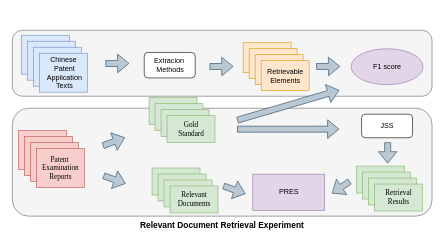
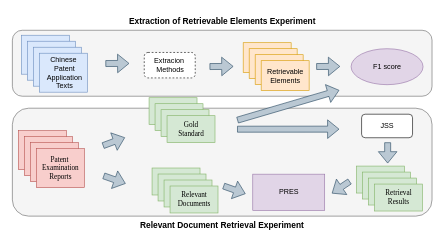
  <mxCell id="0" />
  <mxCell id="1" parent="0" />
  <mxCell id="2" value="" style="rounded=1;html=1;fillColor=#f5f5f5;fontColor=#333333;strokeColor=#666666;" parent="1" vertex="1"><mxGeometry x="20" y="50" width="700" height="110" as="geometry" /></mxCell>
  <mxCell id="3" value="" style="rounded=1;html=1;fillColor=#f5f5f5;fontColor=#333333;strokeColor=#666666;" parent="1" vertex="1"><mxGeometry x="20" y="180" width="700" height="180" as="geometry" /></mxCell>
+ <mxCell id="4" value="&lt;p style=&quot;language:en-US;margin-top:0pt;margin-bottom:0pt;margin-left:0in;&lt;br/&gt;text-align:left;direction:ltr;unicode-bidi:embed;mso-line-break-override:none;&lt;br/&gt;word-break:normal;punctuation-wrap:hanging&quot;&gt;&lt;span style=&quot;font-size: 14px;&quot;&gt;&lt;font face=&quot;Helvetica&quot; style=&quot;font-size: 14px;&quot;&gt;&lt;b style=&quot;&quot;&gt;Extraction of Retrievable Elements Experiment&lt;/b&gt;&lt;/font&gt;&lt;/span&gt;&lt;/p&gt;" style="text;html=1;align=center;verticalAlign=middle;rounded=0;" parent="1" vertex="1"><mxGeometry x="75" y="20" width="590" height="30" as="geometry" /></mxCell>
  <mxCell id="5" value="" style="rounded=0;html=1;fillColor=#dae8fc;strokeColor=#6c8ebf;" parent="1" vertex="1"><mxGeometry x="35" y="58.25" width="80" height="65" as="geometry" /></mxCell>
- <mxCell id="6" value="Extracion&amp;nbsp;&lt;div&gt;Methods&lt;/div&gt;" style="rounded=1;html=1;" parent="1" vertex="1"><mxGeometry x="240" y="87" width="85" height="42.5" as="geometry" /></mxCell>
+ <mxCell id="6" value="Extracion&amp;nbsp;&lt;div&gt;Methods&lt;/div&gt;" style="rounded=1;html=1;dashed=1;" parent="1" vertex="1"><mxGeometry x="240" y="87" width="85" height="42.5" as="geometry" /></mxCell>
  <mxCell id="7" value="" style="rounded=0;html=1;fillColor=#dae8fc;strokeColor=#6c8ebf;" parent="1" vertex="1"><mxGeometry x="45" y="68.25" width="80" height="65" as="geometry" /></mxCell>
  <mxCell id="8" value="" style="rounded=0;html=1;fillColor=#dae8fc;strokeColor=#6c8ebf;" parent="1" vertex="1"><mxGeometry x="55" y="78.25" width="80" height="65" as="geometry" /></mxCell>
  <mxCell id="9" value="Chinese&lt;div&gt;&amp;nbsp;Patent&lt;/div&gt;&lt;div&gt;&amp;nbsp;Application&lt;/div&gt;&lt;div&gt;&amp;nbsp;Texts&lt;/div&gt;" style="rounded=0;html=1;fillColor=#dae8fc;strokeColor=#6c8ebf;" parent="1" vertex="1"><mxGeometry x="65" y="88.25" width="80" height="65" as="geometry" /></mxCell>
  <mxCell id="10" value="" style="rounded=0;html=1;fillColor=#ffe6cc;strokeColor=#d79b00;" parent="1" vertex="1"><mxGeometry x="405" y="70.75" width="80" height="50" as="geometry" /></mxCell>
  <mxCell id="11" value="F1 score" style="ellipse;html=1;fillColor=#e1d5e7;strokeColor=#9673a6;" parent="1" vertex="1"><mxGeometry x="585" y="80.75" width="120" height="60" as="geometry" /></mxCell>
  <mxCell id="12" value="" style="rounded=0;html=1;fillColor=#ffe6cc;strokeColor=#d79b00;" parent="1" vertex="1"><mxGeometry x="415" y="80.75" width="80" height="50" as="geometry" /></mxCell>
  <mxCell id="13" value="" style="rounded=0;html=1;fillColor=#ffe6cc;strokeColor=#d79b00;" parent="1" vertex="1"><mxGeometry x="425" y="90.75" width="80" height="50" as="geometry" /></mxCell>
  <mxCell id="14" value="" style="rounded=0;html=1;fillColor=#f8cecc;strokeColor=#b85450;" parent="1" vertex="1"><mxGeometry x="30" y="217.5" width="80" height="65" as="geometry" /></mxCell>
  <mxCell id="15" value="" style="rounded=0;html=1;fillColor=#f8cecc;strokeColor=#b85450;" parent="1" vertex="1"><mxGeometry x="40" y="227.5" width="80" height="65" as="geometry" /></mxCell>
  <mxCell id="16" value="" style="rounded=0;html=1;fillColor=#f8cecc;strokeColor=#b85450;" parent="1" vertex="1"><mxGeometry x="50" y="237.5" width="80" height="65" as="geometry" /></mxCell>
  <mxCell id="17" value="&lt;p style=&quot;margin-top: 0pt; margin-bottom: 0pt; margin-left: 0in; direction: ltr; unicode-bidi: embed; word-break: normal;&quot;&gt;&lt;span style=&quot;font-family: Cambria;&quot;&gt;&lt;font style=&quot;font-size: 12px;&quot;&gt;Patent&amp;nbsp;&lt;/font&gt;&lt;/span&gt;&lt;/p&gt;&lt;p style=&quot;margin-top: 0pt; margin-bottom: 0pt; margin-left: 0in; direction: ltr; unicode-bidi: embed; word-break: normal;&quot;&gt;&lt;span style=&quot;font-family: Cambria;&quot;&gt;&lt;font style=&quot;font-size: 12px;&quot;&gt;Examination&lt;/font&gt;&lt;/span&gt;&lt;/p&gt;&lt;p style=&quot;margin-top: 0pt; margin-bottom: 0pt; margin-left: 0in; direction: ltr; unicode-bidi: embed; word-break: normal;&quot;&gt;&lt;span style=&quot;font-family: Cambria;&quot;&gt;&lt;font style=&quot;font-size: 12px;&quot;&gt;Reports&lt;/font&gt;&lt;/span&gt;&lt;/p&gt;" style="rounded=0;html=1;fillColor=#f8cecc;strokeColor=#b85450;" parent="1" vertex="1"><mxGeometry x="60" y="247.5" width="80" height="65" as="geometry" /></mxCell>
  <mxCell id="18" value="PRES" style="rounded=0;html=1;fillColor=#e1d5e7;strokeColor=#9673a6;" parent="1" vertex="1"><mxGeometry x="421" y="290" width="120" height="60.5" as="geometry" /></mxCell>
  <mxCell id="19" value="JSS" style="rounded=1;html=1;" parent="1" vertex="1"><mxGeometry x="602.5" y="190" width="85" height="39.25" as="geometry" /></mxCell>
  <mxCell id="20" value="&lt;p style=&quot;margin-top: 0pt; margin-bottom: 0pt; margin-left: 0in; direction: ltr; unicode-bidi: embed; word-break: normal;&quot;&gt;&lt;br&gt;&lt;/p&gt;" style="rounded=0;html=1;fillColor=#d5e8d4;strokeColor=#82b366;" parent="1" vertex="1"><mxGeometry x="253" y="279.75" width="80" height="45" as="geometry" /></mxCell>
  <mxCell id="21" value="&lt;p style=&quot;margin-top: 0pt; margin-bottom: 0pt; margin-left: 0in; direction: ltr; unicode-bidi: embed; word-break: normal;&quot;&gt;&lt;br&gt;&lt;/p&gt;" style="rounded=0;html=1;fillColor=#d5e8d4;strokeColor=#82b366;" parent="1" vertex="1"><mxGeometry x="263" y="289.75" width="80" height="45" as="geometry" /></mxCell>
  <mxCell id="22" value="&lt;p style=&quot;margin-top: 0pt; margin-bottom: 0pt; margin-left: 0in; direction: ltr; unicode-bidi: embed; word-break: normal;&quot;&gt;&lt;br&gt;&lt;/p&gt;" style="rounded=0;html=1;fillColor=#d5e8d4;strokeColor=#82b366;" parent="1" vertex="1"><mxGeometry x="594" y="276.5" width="80" height="45" as="geometry" /></mxCell>
  <mxCell id="23" value="&lt;p style=&quot;margin-top: 0pt; margin-bottom: 0pt; margin-left: 0in; direction: ltr; unicode-bidi: embed; word-break: normal;&quot;&gt;&lt;br&gt;&lt;/p&gt;" style="rounded=0;html=1;fillColor=#d5e8d4;strokeColor=#82b366;" parent="1" vertex="1"><mxGeometry x="604" y="286.5" width="80" height="45" as="geometry" /></mxCell>
  <mxCell id="24" value="&lt;p style=&quot;margin-top: 0pt; margin-bottom: 0pt; margin-left: 0in; direction: ltr; unicode-bidi: embed; word-break: normal;&quot;&gt;&lt;br&gt;&lt;/p&gt;" style="rounded=0;html=1;fillColor=#d5e8d4;strokeColor=#82b366;" parent="1" vertex="1"><mxGeometry x="614" y="296.5" width="80" height="45" as="geometry" /></mxCell>
  <mxCell id="25" value="&lt;p style=&quot;margin-top: 0pt; margin-bottom: 0pt; margin-left: 0in; direction: ltr; unicode-bidi: embed; word-break: normal;&quot;&gt;&lt;br&gt;&lt;/p&gt;" style="rounded=0;html=1;fillColor=#d5e8d4;strokeColor=#82b366;" parent="1" vertex="1"><mxGeometry x="273" y="299.75" width="80" height="45" as="geometry" /></mxCell>
  <mxCell id="26" value="" style="shape=flexArrow;endArrow=classic;html=1;rounded=0;fillColor=#bac8d3;strokeColor=#23445d;" parent="1" edge="1"><mxGeometry width="50" height="50" relative="1" as="geometry"><mxPoint x="349" y="110.5" as="sourcePoint" /><mxPoint x="388.68" y="110.25" as="targetPoint" /></mxGeometry></mxCell>
  <mxCell id="27" value="" style="shape=flexArrow;endArrow=classic;html=1;rounded=0;fillColor=#bac8d3;strokeColor=#23445d;" parent="1" edge="1"><mxGeometry width="50" height="50" relative="1" as="geometry"><mxPoint x="175.32" y="105.45" as="sourcePoint" /><mxPoint x="215" y="105.25" as="targetPoint" /></mxGeometry></mxCell>
  <mxCell id="28" value="" style="shape=flexArrow;endArrow=classic;html=1;rounded=0;fillColor=#bac8d3;strokeColor=#23445d;" parent="1" edge="1"><mxGeometry width="50" height="50" relative="1" as="geometry"><mxPoint x="646" y="237" as="sourcePoint" /><mxPoint x="646" y="272" as="targetPoint" /></mxGeometry></mxCell>
  <mxCell id="29" value="" style="shape=flexArrow;endArrow=classic;html=1;rounded=0;fillColor=#bac8d3;strokeColor=#23445d;" parent="1" edge="1"><mxGeometry width="50" height="50" relative="1" as="geometry"><mxPoint x="372.07" y="309.75" as="sourcePoint" /><mxPoint x="408.92" y="322.75" as="targetPoint" /></mxGeometry></mxCell>
  <mxCell id="30" value="" style="shape=flexArrow;endArrow=classic;html=1;rounded=0;entryX=0.719;entryY=0.579;entryDx=0;entryDy=0;entryPerimeter=0;fillColor=#bac8d3;strokeColor=#23445d;" parent="1" edge="1"><mxGeometry width="50" height="50" relative="1" as="geometry"><mxPoint x="582.84" y="302" as="sourcePoint" /><mxPoint x="553" y="322.01" as="targetPoint" /></mxGeometry></mxCell>
  <mxCell id="31" value="Relevant Document Retrieval Experiment" style="text;fontSize=14;fontStyle=1;align=center;rounded=0;" parent="1" vertex="1"><mxGeometry x="100" y="360" width="540" height="30" as="geometry" /></mxCell>
  <mxCell id="32" value="" style="shape=flexArrow;endArrow=classic;html=1;rounded=0;entryX=0.779;entryY=0.194;entryDx=0;entryDy=0;entryPerimeter=0;fillColor=#bac8d3;strokeColor=#23445d;" parent="1" target="3" edge="1"><mxGeometry width="50" height="50" relative="1" as="geometry"><mxPoint x="395" y="215" as="sourcePoint" /><mxPoint x="544.3" y="214.97" as="targetPoint" /></mxGeometry></mxCell>
  <mxCell id="33" value="&lt;p style=&quot;margin-top: 0pt; margin-bottom: 0pt; margin-left: 0in; direction: ltr; unicode-bidi: embed; word-break: normal;&quot;&gt;&lt;br&gt;&lt;/p&gt;" style="rounded=0;html=1;fillColor=#d5e8d4;strokeColor=#82b366;" parent="1" vertex="1"><mxGeometry x="248" y="162.5" width="80" height="45" as="geometry" /></mxCell>
  <mxCell id="34" value="" style="shape=flexArrow;endArrow=classic;html=1;rounded=0;fillColor=#bac8d3;strokeColor=#23445d;" parent="1" edge="1"><mxGeometry width="50" height="50" relative="1" as="geometry"><mxPoint x="172.07" y="292.75" as="sourcePoint" /><mxPoint x="208.92" y="305.75" as="targetPoint" /></mxGeometry></mxCell>
  <mxCell id="35" value="" style="shape=flexArrow;endArrow=classic;html=1;rounded=0;entryX=0.274;entryY=0.368;entryDx=0;entryDy=0;entryPerimeter=0;fillColor=#bac8d3;strokeColor=#23445d;" parent="1" edge="1"><mxGeometry width="50" height="50" relative="1" as="geometry"><mxPoint x="171" y="242.5" as="sourcePoint" /><mxPoint x="207.8" y="228.92" as="targetPoint" /></mxGeometry></mxCell>
  <mxCell id="36" value="" style="shape=flexArrow;endArrow=classic;html=1;rounded=0;fillColor=#bac8d3;strokeColor=#23445d;" parent="1" edge="1"><mxGeometry width="50" height="50" relative="1" as="geometry"><mxPoint x="527" y="110.45" as="sourcePoint" /><mxPoint x="566.68" y="110.25" as="targetPoint" /></mxGeometry></mxCell>
  <mxCell id="37" value="&lt;p style=&quot;margin-top: 0pt; margin-bottom: 0pt; margin-left: 0in; direction: ltr; unicode-bidi: embed; word-break: normal;&quot;&gt;&lt;br&gt;&lt;/p&gt;" style="rounded=0;html=1;fillColor=#d5e8d4;strokeColor=#82b366;" parent="1" vertex="1"><mxGeometry x="258" y="172.5" width="80" height="45" as="geometry" /></mxCell>
  <mxCell id="38" value="&lt;p style=&quot;margin-top: 0pt; margin-bottom: 0pt; margin-left: 0in; direction: ltr; unicode-bidi: embed; word-break: normal;&quot;&gt;&lt;br&gt;&lt;/p&gt;" style="rounded=0;html=1;fillColor=#d5e8d4;strokeColor=#82b366;" parent="1" vertex="1"><mxGeometry x="268" y="182.5" width="80" height="45" as="geometry" /></mxCell>
  <mxCell id="39" value="&lt;p style=&quot;margin-top: 0pt; margin-bottom: 0pt; margin-left: 0in; direction: ltr; unicode-bidi: embed; word-break: normal;&quot;&gt;&lt;font face=&quot;Cambria&quot;&gt;Gold&lt;/font&gt;&lt;/p&gt;&lt;p style=&quot;margin-top: 0pt; margin-bottom: 0pt; margin-left: 0in; direction: ltr; unicode-bidi: embed; word-break: normal;&quot;&gt;&lt;font face=&quot;Cambria&quot;&gt;Standard&lt;/font&gt;&lt;br&gt;&lt;/p&gt;" style="rounded=0;html=1;fillColor=#d5e8d4;strokeColor=#82b366;" parent="1" vertex="1"><mxGeometry x="278" y="192.5" width="80" height="45" as="geometry" /></mxCell>
  <mxCell id="40" value="&lt;p style=&quot;margin-top: 0pt; margin-bottom: 0pt; margin-left: 0in; direction: ltr; unicode-bidi: embed; word-break: normal;&quot;&gt;&lt;font face=&quot;Cambria&quot;&gt;Retrieval&lt;/font&gt;&lt;/p&gt;&lt;p style=&quot;margin-top: 0pt; margin-bottom: 0pt; margin-left: 0in; direction: ltr; unicode-bidi: embed; word-break: normal;&quot;&gt;&lt;font face=&quot;Cambria&quot;&gt;Results&lt;/font&gt;&lt;br&gt;&lt;/p&gt;" style="rounded=0;html=1;fillColor=#d5e8d4;strokeColor=#82b366;" parent="1" vertex="1"><mxGeometry x="624" y="306.5" width="80" height="45" as="geometry" /></mxCell>
  <mxCell id="41" value="&lt;p style=&quot;margin-top: 0pt; margin-bottom: 0pt; margin-left: 0in; direction: ltr; unicode-bidi: embed; word-break: normal;&quot;&gt;&lt;font face=&quot;Cambria&quot;&gt;Relevant&lt;/font&gt;&lt;/p&gt;&lt;p style=&quot;margin-top: 0pt; margin-bottom: 0pt; margin-left: 0in; direction: ltr; unicode-bidi: embed; word-break: normal;&quot;&gt;&lt;font face=&quot;Cambria&quot;&gt;Documents&lt;/font&gt;&lt;br&gt;&lt;/p&gt;" style="rounded=0;html=1;fillColor=#d5e8d4;strokeColor=#82b366;" parent="1" vertex="1"><mxGeometry x="283" y="309.75" width="80" height="45" as="geometry" /></mxCell>
  <mxCell id="42" value="Retrievable&lt;div&gt;Elements&lt;/div&gt;" style="rounded=0;html=1;fillColor=#ffe6cc;strokeColor=#d79b00;" parent="1" vertex="1"><mxGeometry x="435" y="100.75" width="80" height="50" as="geometry" /></mxCell>
  <mxCell id="43" value="" style="shape=flexArrow;endArrow=classic;html=1;rounded=0;entryX=0.779;entryY=0.909;entryDx=0;entryDy=0;entryPerimeter=0;exitX=0.536;exitY=0.111;exitDx=0;exitDy=0;exitPerimeter=0;fillColor=#bac8d3;strokeColor=#23445d;" parent="1" source="3" target="2" edge="1"><mxGeometry width="50" height="50" relative="1" as="geometry"><mxPoint x="437" y="225" as="sourcePoint" /><mxPoint x="554.3" y="224.97" as="targetPoint" /></mxGeometry></mxCell>
